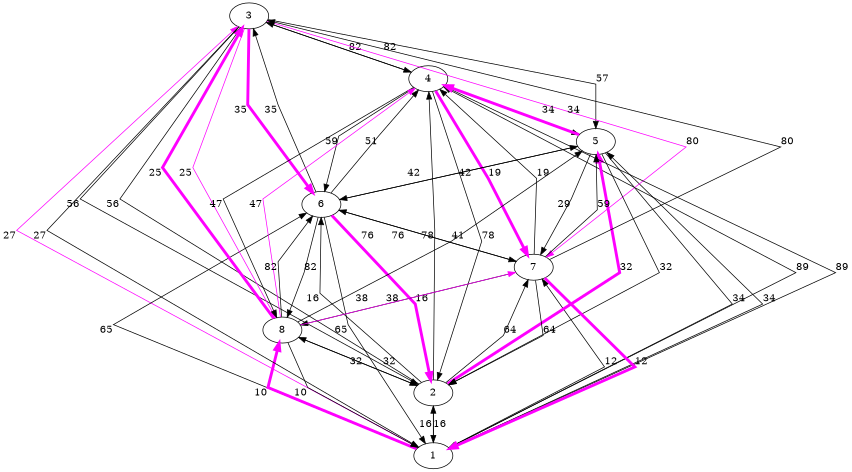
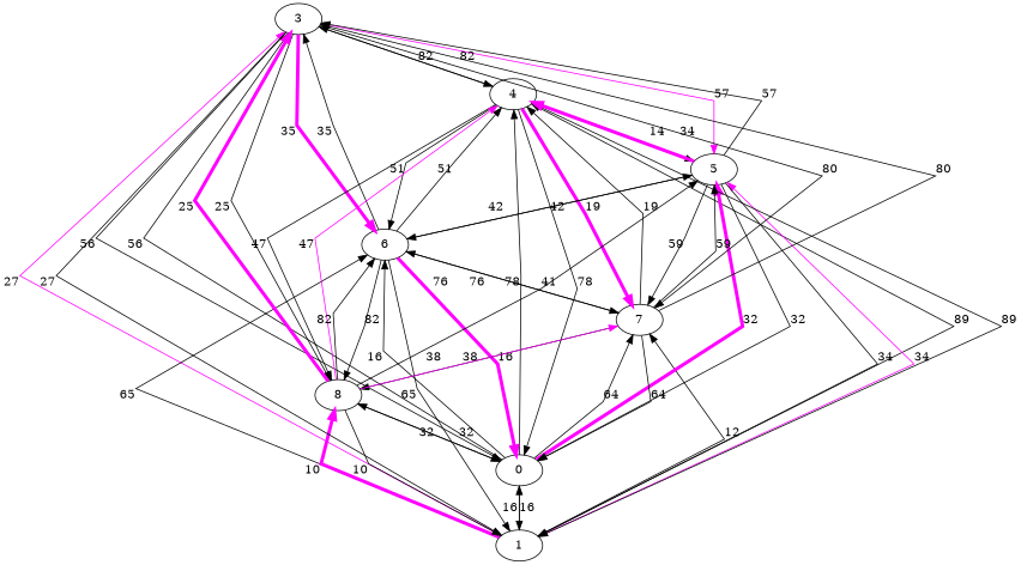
  digraph {
    rankdir=BT
    splines=line
    1
-   2
+   2 [label=0]
    3
    4
    5
    6
    7
    8
    1 -> 2 [label=16]
    1 -> 3 [color=magenta label=27]
    1 -> 4 [label=89]
-   1 -> 5 [label=34]
+   1 -> 5 [label=34 color=magenta]
    1 -> 6 [label=65]
    1 -> 7 [label=12]
    1 -> 8 [color=magenta label=10 penwidth=4.0]
    2 -> 1 [label=16]
    2 -> 3 [label=56]
    2 -> 4 [label=78]
    2 -> 5 [color=magenta label=32 penwidth=4.0]
    2 -> 6 [label=16]
    2 -> 7 [label=64]
    2 -> 8 [label=32]
    3 -> 1 [label=27]
    3 -> 2 [label=56]
    3 -> 4 [label=82]
-   3 -> 5 [label=57]
+   3 -> 5 [label=57 color=magenta]
    3 -> 6 [color=magenta label=35 penwidth=4.0]
-   3 -> 7 [label=80 color=magenta]
-   3 -> 8 [label=25 color=magenta]
+   3 -> 7 [label=80]
+   3 -> 8 [label=25]
    4 -> 1 [label=89]
    4 -> 2 [label=78]
    4 -> 3 [label=82]
-   4 -> 5 [label=34]
-   4 -> 6 [label=59]
+   4 -> 5 [label=14]
+   4 -> 6 [label=51]
    4 -> 7 [color=magenta label=19 penwidth=4.0]
    4 -> 8 [label=47]
    5 -> 1 [label=34]
    5 -> 2 [label=32]
+   5 -> 3 [label=57]
    5 -> 4 [color=magenta label=34 penwidth=4.0]
    5 -> 6 [label=42]
-   5 -> 7 [label=29]
+   5 -> 7 [label=59]
    6 -> 1 [label=65]
    6 -> 2 [color=magenta label=16 penwidth=4.0]
    6 -> 3 [label=35]
    6 -> 4 [label=51]
    6 -> 5 [label=42]
    6 -> 7 [label=76]
    6 -> 8 [label=82]
-   7 -> 1 [color=magenta label=12 penwidth=4.0]
    7 -> 2 [label=64]
    7 -> 3 [label=80]
    7 -> 4 [label=19]
    7 -> 5 [label=59]
    7 -> 6 [label=76]
    7 -> 8 [label=38]
    8 -> 1 [label=10]
    8 -> 2 [label=32]
    8 -> 3 [color=magenta label=25 penwidth=4.0]
    8 -> 4 [color=magenta label=47]
    8 -> 5 [label=41]
    8 -> 6 [label=82]
    8 -> 7 [color=magenta label=38]
  }
